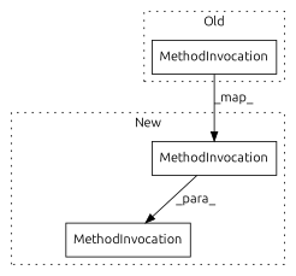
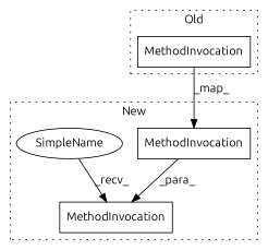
  digraph {
    fontname=Ubuntu
    node [a=32 l=8 shape=box fontname=Ubuntu]
    edge [fontname=Ubuntu]
    n1 [label=MethodInvocation s=3006]
    n2 [l="8,2" label=MethodInvocation s="2986,3014"]
+   n3 [a=42 l=6 label=SimpleName s=2979 shape=ellipse]
    n4 [label=MethodInvocation s=2912]
    subgraph cluster_1 {
      label=New
      style=dotted
      n1
      n2
+     n3
    }
    subgraph cluster_2 {
      label=Old
      style=dotted
      n4
    }
    n1 -> n2 [label=_para_]
+   n3 -> n2 [label=_recv_]
    n4 -> n1 [label=_map_]
  }
